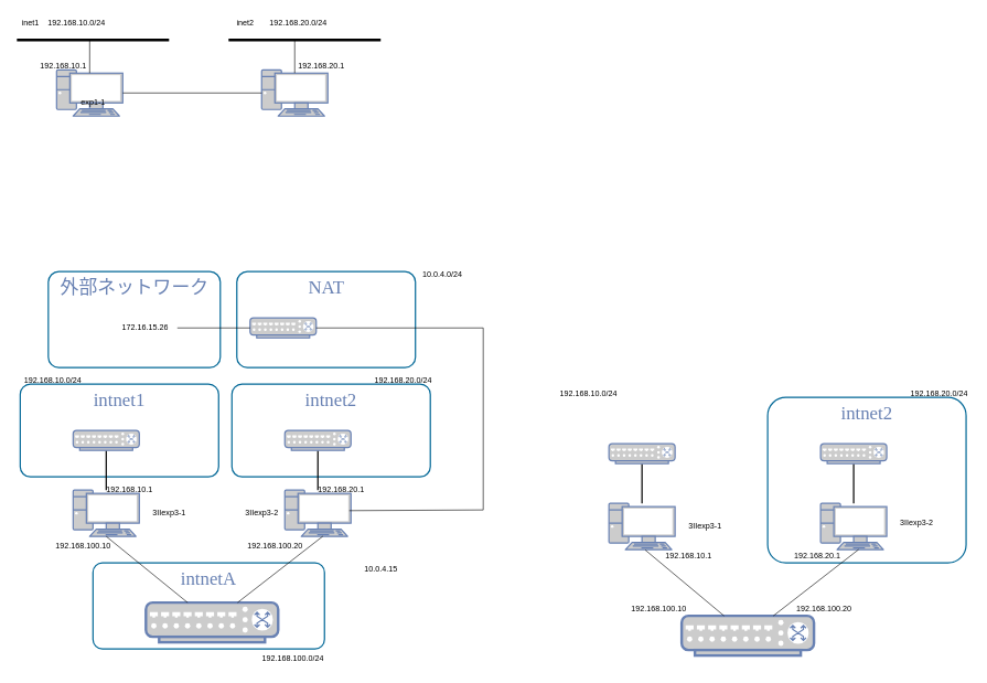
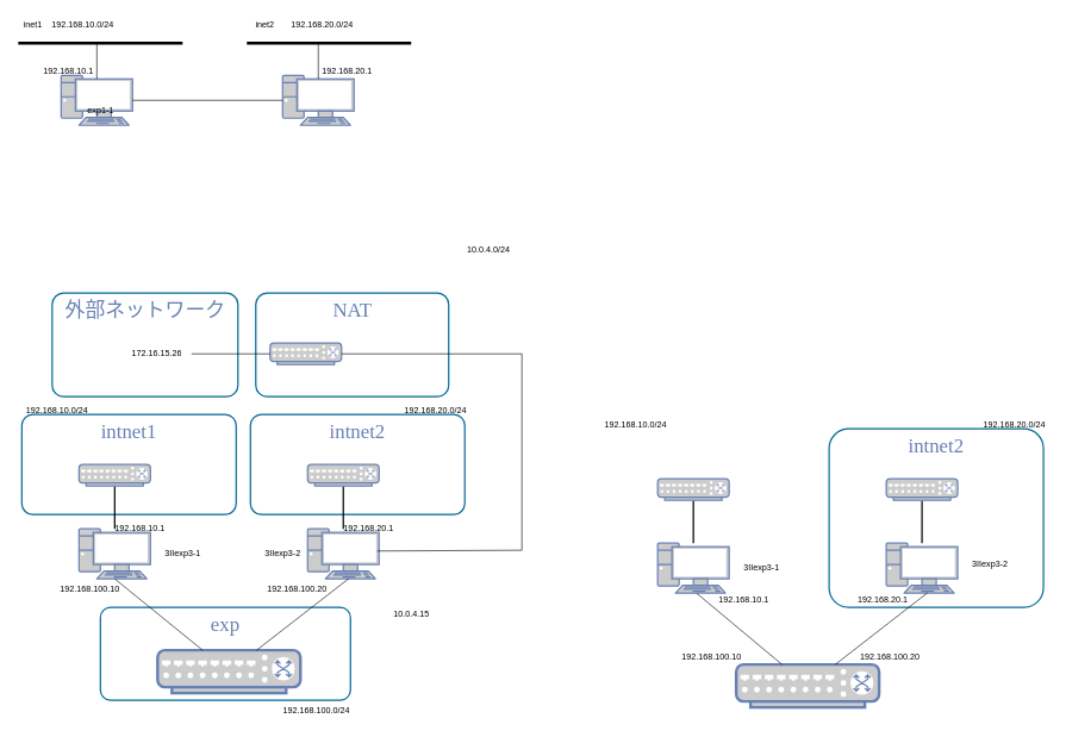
  <mxCell id="0" />
  <mxCell id="1" parent="0" />
  <mxCell id="2" value="NAT" style="rounded=1;whiteSpace=wrap;html=1;shadow=0;comic=0;strokeColor=#036897;strokeWidth=2;fillColor=none;fontFamily=Verdana;fontSize=28;fontColor=#6881B3;align=center;arcSize=11;verticalAlign=top;" vertex="1" parent="1"><mxGeometry x="357.5" y="410" width="270" height="145" as="geometry" /></mxCell>
- <mxCell id="3" value="intnetA" style="rounded=1;whiteSpace=wrap;html=1;shadow=0;comic=0;strokeColor=#036897;strokeWidth=2;fillColor=none;fontFamily=Verdana;fontSize=28;fontColor=#6881B3;align=center;arcSize=11;verticalAlign=top;" vertex="1" parent="1"><mxGeometry x="140" y="850" width="350" height="130" as="geometry" /></mxCell>
+ <mxCell id="3" value="exp" style="rounded=1;whiteSpace=wrap;html=1;shadow=0;comic=0;strokeColor=#036897;strokeWidth=2;fillColor=none;fontFamily=Verdana;fontSize=28;fontColor=#6881B3;align=center;arcSize=11;verticalAlign=top;" vertex="1" parent="1"><mxGeometry x="140" y="850" width="350" height="130" as="geometry" /></mxCell>
  <mxCell id="4" value="intnet2" style="rounded=1;whiteSpace=wrap;html=1;shadow=0;comic=0;strokeColor=#036897;strokeWidth=2;fillColor=none;fontFamily=Verdana;fontSize=28;fontColor=#6881B3;align=center;arcSize=11;verticalAlign=top;" parent="1" vertex="1"><mxGeometry x="350" y="580" width="300" height="140" as="geometry" /></mxCell>
  <mxCell id="5" value="" style="fontColor=#0066CC;verticalAlign=top;verticalLabelPosition=bottom;labelPosition=center;align=center;html=1;outlineConnect=0;fillColor=#CCCCCC;strokeColor=#6881B3;gradientColor=none;gradientDirection=north;strokeWidth=2;shape=mxgraph.networks.pc;" parent="1" vertex="1"><mxGeometry x="85" y="105" width="100" height="70" as="geometry" /></mxCell>
  <mxCell id="6" value="" style="fontColor=#0066CC;verticalAlign=top;verticalLabelPosition=bottom;labelPosition=center;align=center;html=1;outlineConnect=0;fillColor=#CCCCCC;strokeColor=#6881B3;gradientColor=none;gradientDirection=north;strokeWidth=2;shape=mxgraph.networks.pc;" parent="1" vertex="1"><mxGeometry x="395" y="105" width="100" height="70" as="geometry" /></mxCell>
  <mxCell id="7" value="" style="line;strokeWidth=4;html=1;perimeter=backbonePerimeter;points=[];outlineConnect=0;" parent="1" vertex="1"><mxGeometry x="25" y="55" width="230" height="10" as="geometry" /></mxCell>
  <mxCell id="8" value="" style="line;strokeWidth=4;html=1;perimeter=backbonePerimeter;points=[];outlineConnect=0;" parent="1" vertex="1"><mxGeometry x="345" y="55" width="230" height="10" as="geometry" /></mxCell>
  <mxCell id="9" value="" style="endArrow=none;html=1;rounded=0;exitX=0.5;exitY=0.07;exitDx=0;exitDy=0;exitPerimeter=0;" parent="1" source="6" target="8" edge="1"><mxGeometry width="50" height="50" relative="1" as="geometry"><mxPoint x="149.667" y="115" as="sourcePoint" /><mxPoint x="155" y="71" as="targetPoint" /><Array as="points"><mxPoint x="445" y="65" /></Array></mxGeometry></mxCell>
  <mxCell id="10" value="" style="endArrow=none;html=1;rounded=0;exitX=0.5;exitY=0.07;exitDx=0;exitDy=0;exitPerimeter=0;" parent="1" source="5" target="7" edge="1"><mxGeometry width="50" height="50" relative="1" as="geometry"><mxPoint x="265" y="315" as="sourcePoint" /><mxPoint x="185" y="95" as="targetPoint" /></mxGeometry></mxCell>
  <mxCell id="11" value="inet1" style="text;html=1;align=center;verticalAlign=middle;resizable=0;points=[];autosize=1;strokeColor=none;fillColor=none;" parent="1" vertex="1"><mxGeometry x="20" y="20" width="50" height="30" as="geometry" /></mxCell>
  <mxCell id="12" value="exp1-1" style="text;html=1;align=center;verticalAlign=middle;resizable=0;points=[];autosize=1;strokeColor=none;fillColor=none;" parent="1" vertex="1"><mxGeometry x="110" y="140" width="60" height="30" as="geometry" /></mxCell>
  <mxCell id="13" value="inet2" style="text;html=1;align=center;verticalAlign=middle;resizable=0;points=[];autosize=1;strokeColor=none;fillColor=none;" parent="1" vertex="1"><mxGeometry x="345" y="20" width="50" height="30" as="geometry" /></mxCell>
  <mxCell id="14" value="192.168.10.0/24" style="text;html=1;align=center;verticalAlign=middle;resizable=0;points=[];autosize=1;strokeColor=none;fillColor=none;" parent="1" vertex="1"><mxGeometry x="60" y="20" width="110" height="30" as="geometry" /></mxCell>
  <mxCell id="15" value="192.168.20.0/24" style="text;html=1;align=center;verticalAlign=middle;resizable=0;points=[];autosize=1;strokeColor=none;fillColor=none;" parent="1" vertex="1"><mxGeometry x="395" y="20" width="110" height="30" as="geometry" /></mxCell>
  <mxCell id="16" value="192.168.10.1" style="text;html=1;align=center;verticalAlign=middle;resizable=0;points=[];autosize=1;strokeColor=none;fillColor=none;" parent="1" vertex="1"><mxGeometry x="50" y="85" width="90" height="30" as="geometry" /></mxCell>
  <mxCell id="17" value="192.168.20.1" style="text;html=1;align=center;verticalAlign=middle;resizable=0;points=[];autosize=1;strokeColor=none;fillColor=none;" parent="1" vertex="1"><mxGeometry x="440" y="85" width="90" height="30" as="geometry" /></mxCell>
  <mxCell id="18" value="intnet1" style="rounded=1;whiteSpace=wrap;html=1;shadow=0;comic=0;strokeColor=#036897;strokeWidth=2;fillColor=none;fontFamily=Verdana;fontSize=28;fontColor=#6881B3;align=center;arcSize=11;verticalAlign=top;" parent="1" vertex="1"><mxGeometry x="30" y="580" width="300" height="140" as="geometry" /></mxCell>
  <mxCell id="19" value="" style="fontColor=#0066CC;verticalAlign=top;verticalLabelPosition=bottom;labelPosition=center;align=center;html=1;fillColor=#CCCCCC;strokeColor=#6881B3;gradientColor=none;gradientDirection=north;strokeWidth=2;shape=mxgraph.networks.pc;rounded=0;shadow=0;comic=0;" parent="1" vertex="1"><mxGeometry x="110" y="740" width="100" height="70" as="geometry" /></mxCell>
  <mxCell id="20" style="edgeStyle=none;html=1;labelBackgroundColor=none;endArrow=none;endFill=0;strokeWidth=2;fontFamily=Verdana;fontSize=15;fontColor=#036897;entryX=0.5;entryY=1;entryDx=0;entryDy=0;entryPerimeter=0;" parent="1" source="19" target="21" edge="1"><mxGeometry relative="1" as="geometry"><mxPoint x="183.014" y="685" as="targetPoint" /></mxGeometry></mxCell>
  <mxCell id="21" value="" style="fontColor=#0066CC;verticalAlign=top;verticalLabelPosition=bottom;labelPosition=center;align=center;html=1;outlineConnect=0;fillColor=#CCCCCC;strokeColor=#6881B3;gradientColor=none;gradientDirection=north;strokeWidth=2;shape=mxgraph.networks.switch;" parent="1" vertex="1"><mxGeometry x="110" y="650" width="100" height="30" as="geometry" /></mxCell>
  <mxCell id="22" value="" style="fontColor=#0066CC;verticalAlign=top;verticalLabelPosition=bottom;labelPosition=center;align=center;html=1;fillColor=#CCCCCC;strokeColor=#6881B3;gradientColor=none;gradientDirection=north;strokeWidth=2;shape=mxgraph.networks.pc;rounded=0;shadow=0;comic=0;" parent="1" vertex="1"><mxGeometry x="430" y="740" width="100" height="70" as="geometry" /></mxCell>
  <mxCell id="23" style="edgeStyle=none;html=1;labelBackgroundColor=none;endArrow=none;endFill=0;strokeWidth=2;fontFamily=Verdana;fontSize=15;fontColor=#036897;entryX=0.5;entryY=1;entryDx=0;entryDy=0;entryPerimeter=0;" parent="1" source="22" target="24" edge="1"><mxGeometry relative="1" as="geometry"><mxPoint x="503.014" y="685" as="targetPoint" /></mxGeometry></mxCell>
  <mxCell id="24" value="" style="fontColor=#0066CC;verticalAlign=top;verticalLabelPosition=bottom;labelPosition=center;align=center;html=1;outlineConnect=0;fillColor=#CCCCCC;strokeColor=#6881B3;gradientColor=none;gradientDirection=north;strokeWidth=2;shape=mxgraph.networks.switch;" parent="1" vertex="1"><mxGeometry x="430" y="650" width="100" height="30" as="geometry" /></mxCell>
  <mxCell id="25" value="3IIexp3-1" style="text;html=1;align=center;verticalAlign=middle;resizable=0;points=[];autosize=1;strokeColor=none;fillColor=none;" parent="1" vertex="1"><mxGeometry x="220" y="765" width="70" height="20" as="geometry" /></mxCell>
  <mxCell id="26" value="3IIexp3-2" style="text;html=1;align=center;verticalAlign=middle;resizable=0;points=[];autosize=1;strokeColor=none;fillColor=none;" parent="1" vertex="1"><mxGeometry x="360" y="765" width="70" height="20" as="geometry" /></mxCell>
  <mxCell id="27" value="192.168.10.1" style="text;html=1;align=center;verticalAlign=middle;resizable=0;points=[];autosize=1;strokeColor=none;fillColor=none;" parent="1" vertex="1"><mxGeometry x="150" y="730" width="90" height="20" as="geometry" /></mxCell>
  <mxCell id="28" value="192.168.20.1" style="text;html=1;align=center;verticalAlign=middle;resizable=0;points=[];autosize=1;strokeColor=none;fillColor=none;" parent="1" vertex="1"><mxGeometry x="470" y="730" width="90" height="20" as="geometry" /></mxCell>
  <mxCell id="29" value="" style="endArrow=none;html=1;rounded=0;exitX=1;exitY=0.5;exitDx=0;exitDy=0;exitPerimeter=0;" edge="1" parent="1" source="5" target="6"><mxGeometry width="50" height="50" relative="1" as="geometry"><mxPoint x="120" y="240" as="sourcePoint" /><mxPoint x="410" y="90" as="targetPoint" /></mxGeometry></mxCell>
  <mxCell id="30" value="" style="fontColor=#0066CC;verticalAlign=top;verticalLabelPosition=bottom;labelPosition=center;align=center;html=1;outlineConnect=0;fillColor=#CCCCCC;strokeColor=#6881B3;gradientColor=none;gradientDirection=north;strokeWidth=2;shape=mxgraph.networks.switch;" vertex="1" parent="1"><mxGeometry x="220" y="910" width="200" height="60" as="geometry" /></mxCell>
  <mxCell id="31" value="" style="endArrow=none;html=1;rounded=0;exitX=0.5;exitY=1;exitDx=0;exitDy=0;exitPerimeter=0;" edge="1" parent="1" source="19" target="30"><mxGeometry width="50" height="50" relative="1" as="geometry"><mxPoint x="360" y="750" as="sourcePoint" /><mxPoint x="410" y="700" as="targetPoint" /></mxGeometry></mxCell>
  <mxCell id="32" value="" style="endArrow=none;html=1;rounded=0;exitX=0.576;exitY=0.996;exitDx=0;exitDy=0;exitPerimeter=0;" edge="1" parent="1" source="22" target="30"><mxGeometry width="50" height="50" relative="1" as="geometry"><mxPoint x="610" y="900" as="sourcePoint" /><mxPoint x="729" y="1000" as="targetPoint" /></mxGeometry></mxCell>
  <mxCell id="33" value="192.168.100.10" style="text;html=1;align=center;verticalAlign=middle;resizable=0;points=[];autosize=1;strokeColor=none;fillColor=none;" vertex="1" parent="1"><mxGeometry x="70" y="810" width="110" height="30" as="geometry" /></mxCell>
  <mxCell id="34" value="192.168.100.20" style="text;html=1;align=center;verticalAlign=middle;resizable=0;points=[];autosize=1;strokeColor=none;fillColor=none;" vertex="1" parent="1"><mxGeometry x="360" y="810" width="110" height="30" as="geometry" /></mxCell>
  <mxCell id="35" value="外部ネットワーク" style="rounded=1;whiteSpace=wrap;html=1;shadow=0;comic=0;strokeColor=#036897;strokeWidth=2;fillColor=none;fontFamily=Verdana;fontSize=28;fontColor=#6881B3;align=center;arcSize=11;verticalAlign=top;" vertex="1" parent="1"><mxGeometry x="72.5" y="410" width="260" height="145" as="geometry" /></mxCell>
  <mxCell id="36" value="192.168.10.0/24" style="text;strokeColor=none;fillColor=none;align=left;verticalAlign=middle;spacingLeft=4;spacingRight=4;overflow=hidden;points=[[0,0.5],[1,0.5]];portConstraint=eastwest;rotatable=0;whiteSpace=wrap;html=1;" vertex="1" parent="1"><mxGeometry x="30" y="560" width="100" height="30" as="geometry" /></mxCell>
  <mxCell id="37" value="192.168.20.0/24" style="text;strokeColor=none;fillColor=none;align=left;verticalAlign=middle;spacingLeft=4;spacingRight=4;overflow=hidden;points=[[0,0.5],[1,0.5]];portConstraint=eastwest;rotatable=0;whiteSpace=wrap;html=1;" vertex="1" parent="1"><mxGeometry x="560" y="560" width="100" height="30" as="geometry" /></mxCell>
  <mxCell id="38" value="" style="fontColor=#0066CC;verticalAlign=top;verticalLabelPosition=bottom;labelPosition=center;align=center;html=1;fillColor=#CCCCCC;strokeColor=#6881B3;gradientColor=none;gradientDirection=north;strokeWidth=2;shape=mxgraph.networks.pc;rounded=0;shadow=0;comic=0;" vertex="1" parent="1"><mxGeometry x="920" y="760" width="100" height="70" as="geometry" /></mxCell>
  <mxCell id="39" style="edgeStyle=none;html=1;labelBackgroundColor=none;endArrow=none;endFill=0;strokeWidth=2;fontFamily=Verdana;fontSize=15;fontColor=#036897;entryX=0.5;entryY=1;entryDx=0;entryDy=0;entryPerimeter=0;" edge="1" parent="1" source="38" target="40"><mxGeometry relative="1" as="geometry"><mxPoint x="993.014" y="705" as="targetPoint" /></mxGeometry></mxCell>
  <mxCell id="40" value="" style="fontColor=#0066CC;verticalAlign=top;verticalLabelPosition=bottom;labelPosition=center;align=center;html=1;outlineConnect=0;fillColor=#CCCCCC;strokeColor=#6881B3;gradientColor=none;gradientDirection=north;strokeWidth=2;shape=mxgraph.networks.switch;" vertex="1" parent="1"><mxGeometry x="920" y="670" width="100" height="30" as="geometry" /></mxCell>
  <mxCell id="41" value="intnet2" style="rounded=1;whiteSpace=wrap;html=1;shadow=0;comic=0;strokeColor=#036897;strokeWidth=2;fillColor=none;fontFamily=Verdana;fontSize=28;fontColor=#6881B3;align=center;arcSize=11;verticalAlign=top;" vertex="1" parent="1"><mxGeometry x="1160" y="600" width="300" height="250" as="geometry" /></mxCell>
  <mxCell id="42" value="" style="fontColor=#0066CC;verticalAlign=top;verticalLabelPosition=bottom;labelPosition=center;align=center;html=1;fillColor=#CCCCCC;strokeColor=#6881B3;gradientColor=none;gradientDirection=north;strokeWidth=2;shape=mxgraph.networks.pc;rounded=0;shadow=0;comic=0;" vertex="1" parent="1"><mxGeometry x="1240" y="760" width="100" height="70" as="geometry" /></mxCell>
  <mxCell id="43" style="edgeStyle=none;html=1;labelBackgroundColor=none;endArrow=none;endFill=0;strokeWidth=2;fontFamily=Verdana;fontSize=15;fontColor=#036897;entryX=0.5;entryY=1;entryDx=0;entryDy=0;entryPerimeter=0;" edge="1" parent="1" source="42" target="44"><mxGeometry relative="1" as="geometry"><mxPoint x="1313.014" y="705" as="targetPoint" /></mxGeometry></mxCell>
  <mxCell id="44" value="" style="fontColor=#0066CC;verticalAlign=top;verticalLabelPosition=bottom;labelPosition=center;align=center;html=1;outlineConnect=0;fillColor=#CCCCCC;strokeColor=#6881B3;gradientColor=none;gradientDirection=north;strokeWidth=2;shape=mxgraph.networks.switch;" vertex="1" parent="1"><mxGeometry x="1240" y="670" width="100" height="30" as="geometry" /></mxCell>
  <mxCell id="45" value="3IIexp3-1" style="text;html=1;align=center;verticalAlign=middle;resizable=0;points=[];autosize=1;strokeColor=none;fillColor=none;" vertex="1" parent="1"><mxGeometry x="1030" y="785" width="70" height="20" as="geometry" /></mxCell>
  <mxCell id="46" value="3IIexp3-2" style="text;html=1;align=center;verticalAlign=middle;resizable=0;points=[];autosize=1;strokeColor=none;fillColor=none;" vertex="1" parent="1"><mxGeometry x="1350" y="780" width="70" height="20" as="geometry" /></mxCell>
  <mxCell id="47" value="192.168.10.1" style="text;html=1;align=center;verticalAlign=middle;resizable=0;points=[];autosize=1;strokeColor=none;fillColor=none;" vertex="1" parent="1"><mxGeometry x="995" y="830" width="90" height="20" as="geometry" /></mxCell>
  <mxCell id="48" value="192.168.20.1" style="text;html=1;align=center;verticalAlign=middle;resizable=0;points=[];autosize=1;strokeColor=none;fillColor=none;" vertex="1" parent="1"><mxGeometry x="1190" y="830" width="90" height="20" as="geometry" /></mxCell>
  <mxCell id="49" value="" style="fontColor=#0066CC;verticalAlign=top;verticalLabelPosition=bottom;labelPosition=center;align=center;html=1;outlineConnect=0;fillColor=#CCCCCC;strokeColor=#6881B3;gradientColor=none;gradientDirection=north;strokeWidth=2;shape=mxgraph.networks.switch;" vertex="1" parent="1"><mxGeometry x="1030" y="930" width="200" height="60" as="geometry" /></mxCell>
  <mxCell id="50" value="" style="endArrow=none;html=1;rounded=0;exitX=0.548;exitY=1.006;exitDx=0;exitDy=0;exitPerimeter=0;" edge="1" parent="1" source="38" target="49"><mxGeometry width="50" height="50" relative="1" as="geometry"><mxPoint x="1170" y="770" as="sourcePoint" /><mxPoint x="1220" y="720" as="targetPoint" /></mxGeometry></mxCell>
  <mxCell id="51" value="" style="endArrow=none;html=1;rounded=0;exitX=0.576;exitY=0.996;exitDx=0;exitDy=0;exitPerimeter=0;" edge="1" parent="1" source="42" target="49"><mxGeometry width="50" height="50" relative="1" as="geometry"><mxPoint x="1420" y="920" as="sourcePoint" /><mxPoint x="1539" y="1020" as="targetPoint" /></mxGeometry></mxCell>
  <mxCell id="52" value="192.168.100.10" style="text;html=1;align=center;verticalAlign=middle;resizable=0;points=[];autosize=1;strokeColor=none;fillColor=none;" vertex="1" parent="1"><mxGeometry x="940" y="905" width="110" height="30" as="geometry" /></mxCell>
  <mxCell id="53" value="192.168.100.20" style="text;html=1;align=center;verticalAlign=middle;resizable=0;points=[];autosize=1;strokeColor=none;fillColor=none;" vertex="1" parent="1"><mxGeometry x="1190" y="905" width="110" height="30" as="geometry" /></mxCell>
  <mxCell id="54" value="192.168.10.0/24" style="text;strokeColor=none;fillColor=none;align=left;verticalAlign=middle;spacingLeft=4;spacingRight=4;overflow=hidden;points=[[0,0.5],[1,0.5]];portConstraint=eastwest;rotatable=0;whiteSpace=wrap;html=1;" vertex="1" parent="1"><mxGeometry x="840" y="580" width="100" height="30" as="geometry" /></mxCell>
  <mxCell id="55" value="192.168.20.0/24" style="text;strokeColor=none;fillColor=none;align=left;verticalAlign=middle;spacingLeft=4;spacingRight=4;overflow=hidden;points=[[0,0.5],[1,0.5]];portConstraint=eastwest;rotatable=0;whiteSpace=wrap;html=1;" vertex="1" parent="1"><mxGeometry x="1370" y="580" width="100" height="30" as="geometry" /></mxCell>
  <mxCell id="56" value="" style="fontColor=#0066CC;verticalAlign=top;verticalLabelPosition=bottom;labelPosition=center;align=center;html=1;outlineConnect=0;fillColor=#CCCCCC;strokeColor=#6881B3;gradientColor=none;gradientDirection=north;strokeWidth=2;shape=mxgraph.networks.switch;" vertex="1" parent="1"><mxGeometry x="377.5" y="480" width="100" height="30" as="geometry" /></mxCell>
  <mxCell id="57" value="172.16.15.26" style="text;strokeColor=none;fillColor=none;align=left;verticalAlign=middle;spacingLeft=4;spacingRight=4;overflow=hidden;points=[[0,0.5],[1,0.5]];portConstraint=eastwest;rotatable=0;whiteSpace=wrap;html=1;" vertex="1" parent="1"><mxGeometry x="177.5" y="480" width="105" height="30" as="geometry" /></mxCell>
  <mxCell id="58" value="" style="endArrow=none;html=1;rounded=0;entryX=0.975;entryY=0.444;entryDx=0;entryDy=0;entryPerimeter=0;" edge="1" parent="1" source="56" target="22"><mxGeometry width="50" height="50" relative="1" as="geometry"><mxPoint x="498" y="820" as="sourcePoint" /><mxPoint x="730" y="920" as="targetPoint" /><Array as="points"><mxPoint x="730" y="495" /><mxPoint x="730" y="770" /></Array></mxGeometry></mxCell>
  <mxCell id="59" value="" style="endArrow=none;html=1;rounded=0;entryX=0;entryY=0.5;entryDx=0;entryDy=0;entryPerimeter=0;" edge="1" parent="1" target="56"><mxGeometry width="50" height="50" relative="1" as="geometry"><mxPoint x="267.5" y="495" as="sourcePoint" /><mxPoint x="447.5" y="660" as="targetPoint" /></mxGeometry></mxCell>
  <mxCell id="60" value="10.0.4.15" style="text;html=1;align=center;verticalAlign=middle;resizable=0;points=[];autosize=1;strokeColor=none;fillColor=none;" vertex="1" parent="1"><mxGeometry x="540" y="845" width="70" height="30" as="geometry" /></mxCell>
- <mxCell id="61" value="10.0.4.0/24" style="text;html=1;align=center;verticalAlign=middle;resizable=0;points=[];autosize=1;strokeColor=none;fillColor=none;" vertex="1" parent="1"><mxGeometry x="627.5" y="400" width="80" height="30" as="geometry" /></mxCell>
+ <mxCell id="61" value="10.0.4.0/24" style="text;html=1;align=center;verticalAlign=middle;resizable=0;points=[];autosize=1;strokeColor=none;fillColor=none;" vertex="1" parent="1"><mxGeometry x="642.5" y="335" width="80" height="30" as="geometry" /></mxCell>
  <mxCell id="62" value="192.168.100.0/24" style="text;strokeColor=none;fillColor=none;align=left;verticalAlign=middle;spacingLeft=4;spacingRight=4;overflow=hidden;points=[[0,0.5],[1,0.5]];portConstraint=eastwest;rotatable=0;whiteSpace=wrap;html=1;" vertex="1" parent="1"><mxGeometry x="390" y="980" width="120" height="30" as="geometry" /></mxCell>
